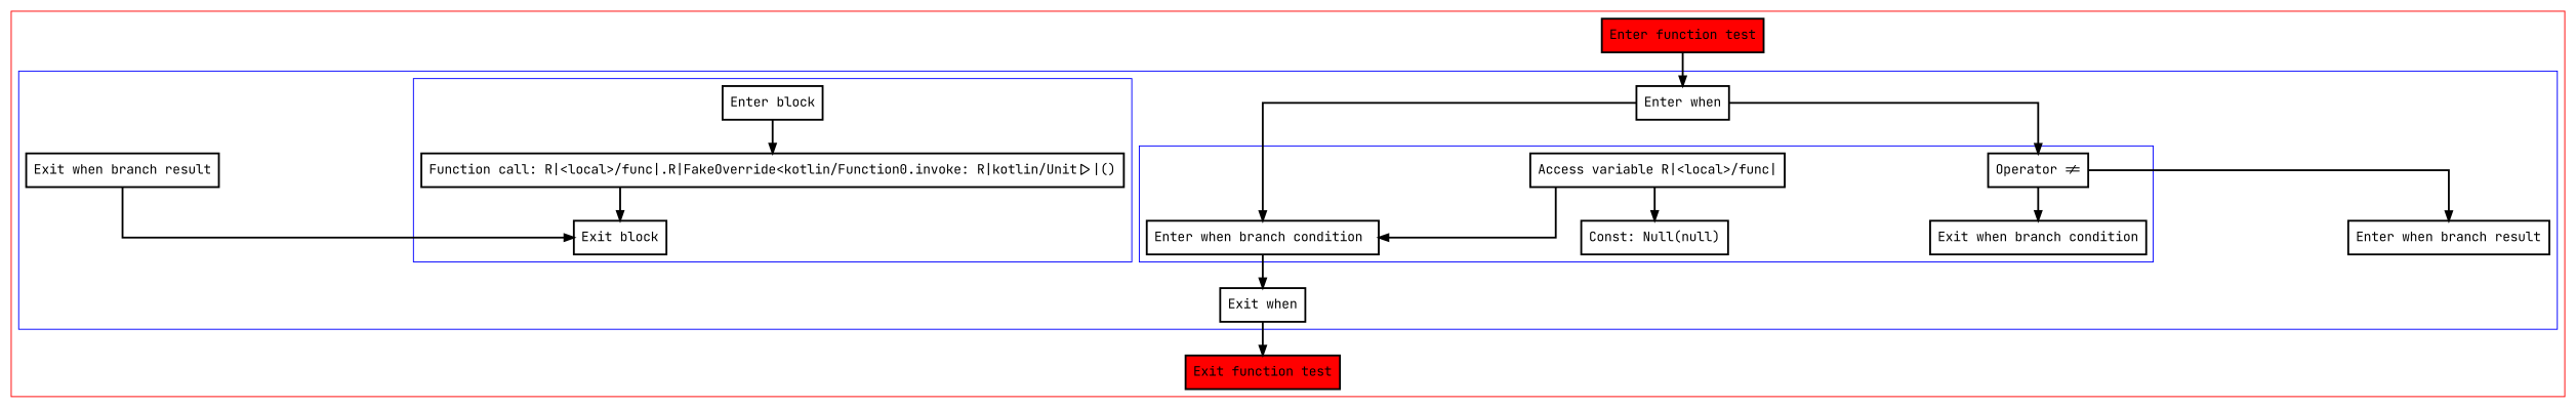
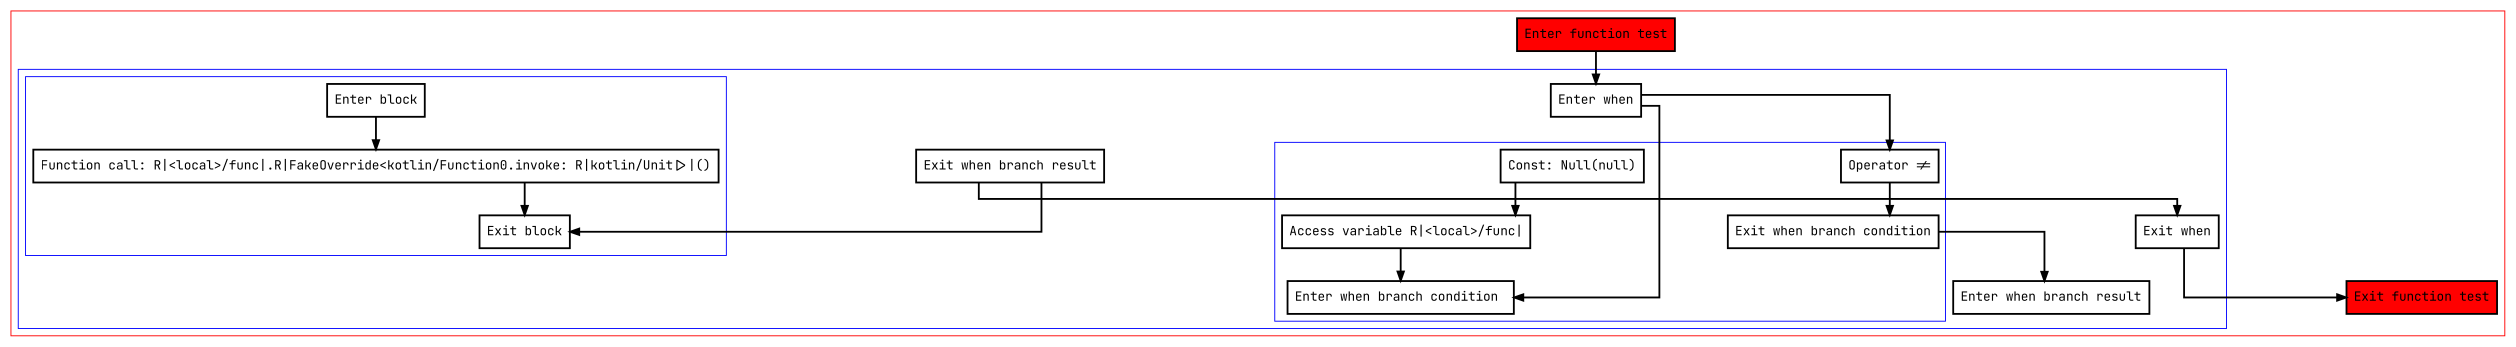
  digraph {
    fontname="JetBrains Mono"
    nodesep=3
    splines=ortho
    node [fontname="JetBrains Mono" penwidth=2 shape=box]
    edge [fontname="JetBrains Mono" penwidth=2]
    n1 [label="Enter when branch condition "]
    n2 [label="Access variable R|<local>/func|"]
    n3 [label="Const: Null(null)"]
    n4 [label="Operator !="]
    n5 [label="Exit when branch condition"]
    n6 [label="Enter block"]
    n7 [label="Function call: R|<local>/func|.R|FakeOverride<kotlin/Function0.invoke: R|kotlin/Unit|>|()"]
    n8 [label="Exit block"]
    n9 [label="Enter when"]
    n10 [label="Enter when branch result"]
    n11 [label="Exit when branch result"]
    n12 [label="Exit when"]
    n13 [fillcolor=red label="Enter function test" style=filled]
    n14 [fillcolor=red label="Exit function test" style=filled]
    subgraph cluster_1 {
      color=red
      n13
      n14
      subgraph cluster_2 {
        color=blue
        n9
        n10
        n11
        n12
        subgraph cluster_3 {
          color=blue
          n1
          n2
          n3
          n4
          n5
        }
        subgraph cluster_4 {
          color=blue
          n6
          n7
          n8
        }
      }
    }
    n2 -> n1
-   n2 -> n3
+   n3 -> n2
    n4 -> n5
-   n4 -> n10
+   n5 -> n10
    n6 -> n7
    n7 -> n8
    n9 -> n1
    n9 -> n4
    n11 -> n8
-   n1 -> n12
+   n11 -> n12
    n12 -> n14
    n13 -> n9
  }
